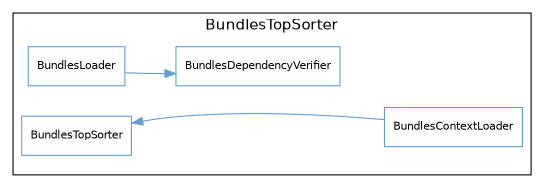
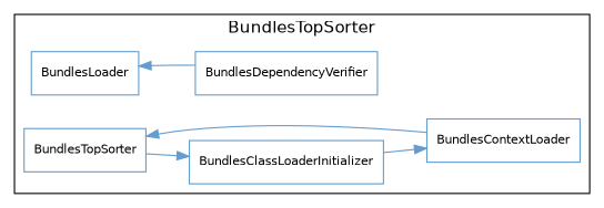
  digraph {
    rankdir=LR
    node [color="#639CCE" fontname=Helvetica fontsize=10 shape=polygon sides=4]
    edge [color="#639CCE" fontname=Helvetica fontsize=10]
    BundlesLoader
    BundlesDependencyVerifier
    BundlesTopSorter
+   BundlesClassLoaderInitializer
    BundlesContextLoader
    subgraph cluster_1 {
      fontname=Helvetica
      label=BundlesTopSorter
      BundlesLoader
      BundlesDependencyVerifier
      BundlesTopSorter
+     BundlesClassLoaderInitializer
      BundlesContextLoader
    }
-   BundlesLoader -> BundlesDependencyVerifier
+   BundlesDependencyVerifier -> BundlesLoader
+   BundlesTopSorter -> BundlesClassLoaderInitializer
+   BundlesClassLoaderInitializer -> BundlesContextLoader
    BundlesContextLoader -> BundlesTopSorter
  }
